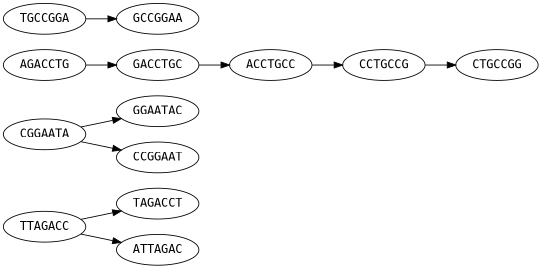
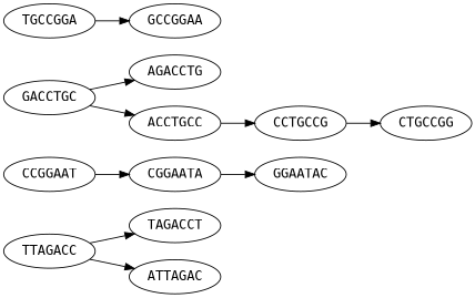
  digraph {
    fontname="DejaVu Sans Mono"
    rankdir=LR
    node [fontname="DejaVu Sans Mono"]
    edge [fontname="DejaVu Sans Mono"]
    n1 [label=TTAGACC]
    n2 [label=TAGACCT]
    n3 [label=ATTAGAC]
    n4 [label=CGGAATA]
    GGAATAC
    n6 [label=AGACCTG]
    n7 [label=GACCTGC]
    n8 [label=ACCTGCC]
    n9 [label=GCCGGAA]
    n10 [label=CCGGAAT]
    n11 [label=TGCCGGA]
    n12 [label=CCTGCCG]
    n13 [label=CTGCCGG]
    n1 -> n2
    n1 -> n3
    n4 -> GGAATAC
-   n6 -> n7
+   n7 -> n6
    n7 -> n8
    n8 -> n12
-   n4 -> n10
+   n10 -> n4
    n11 -> n9
    n12 -> n13
  }
